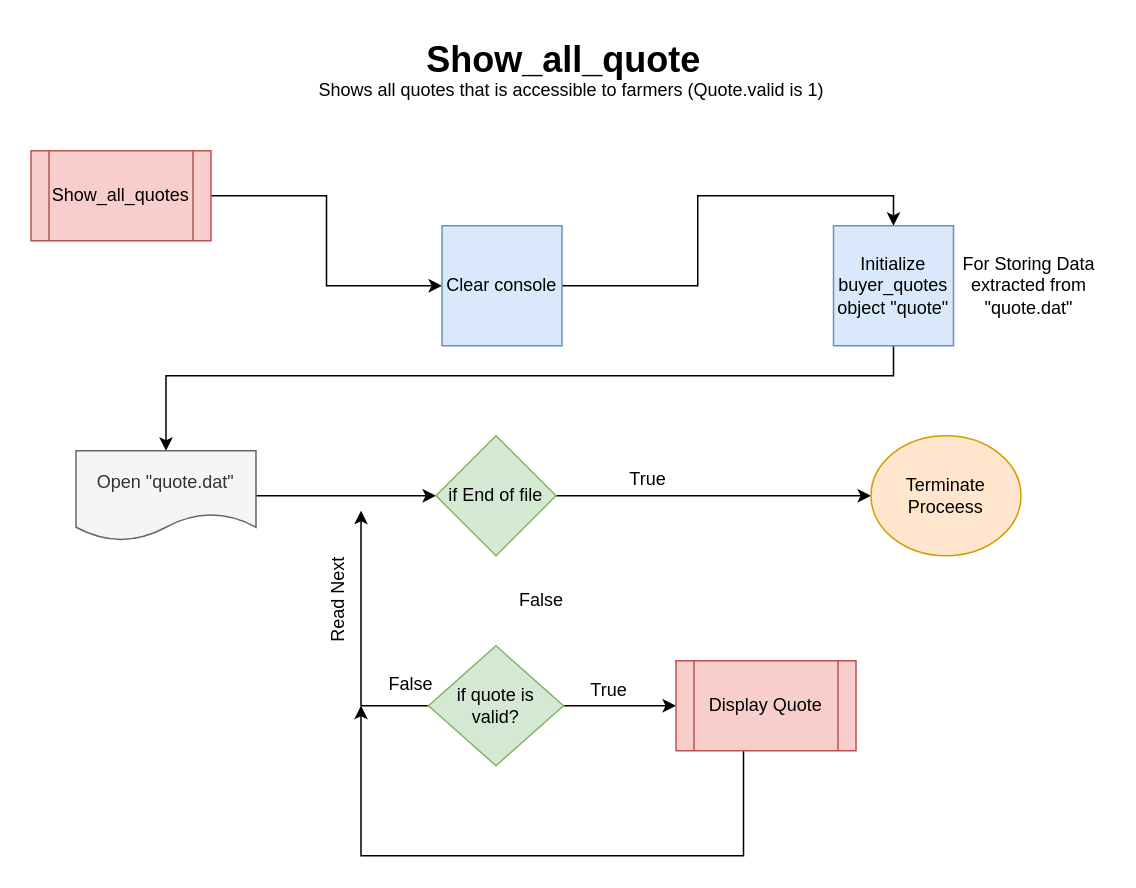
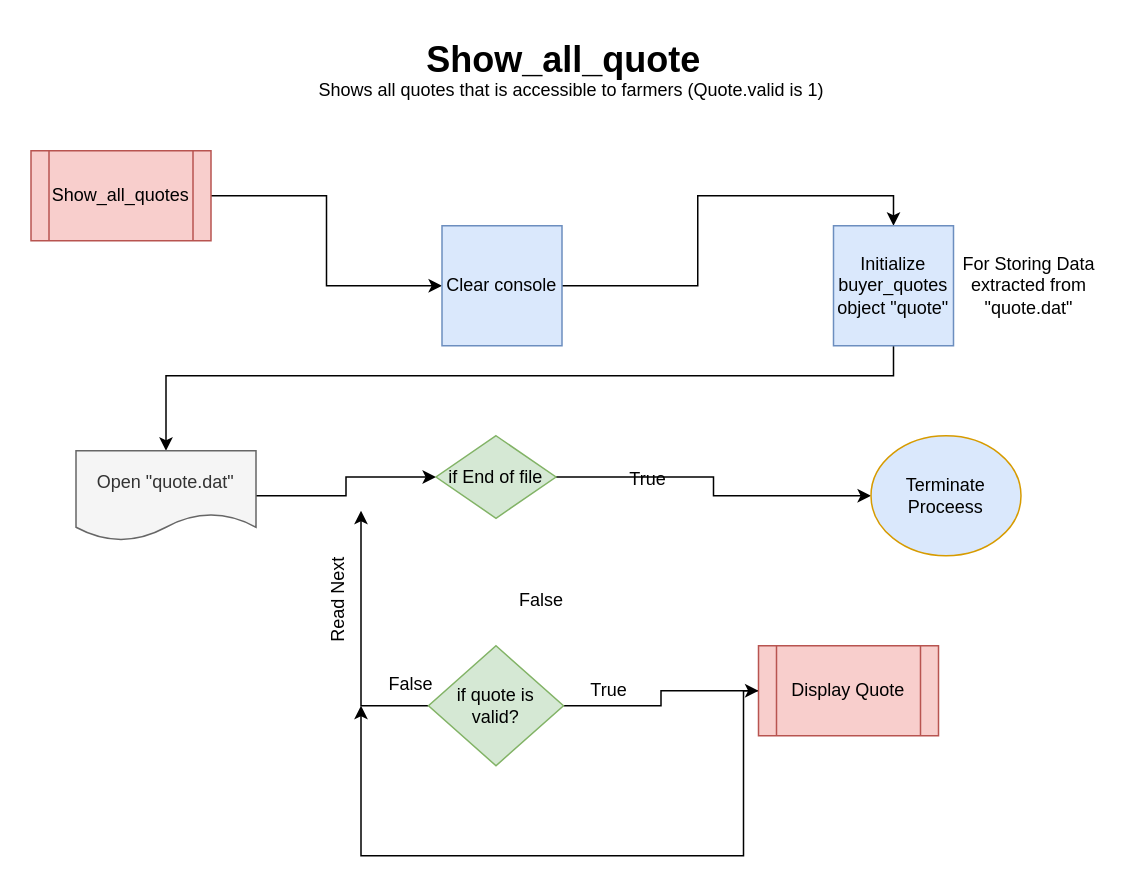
  <mxCell id="0" />
  <mxCell id="1" parent="0" />
  <mxCell id="2" style="edgeStyle=orthogonalEdgeStyle;rounded=0;orthogonalLoop=1;jettySize=auto;html=1;entryX=0;entryY=0.5;entryDx=0;entryDy=0;" parent="1" source="3" target="5" edge="1"><mxGeometry relative="1" as="geometry" /></mxCell>
  <mxCell id="3" value="Show_all_quotes" style="shape=process;whiteSpace=wrap;html=1;backgroundOutline=1;fillColor=#f8cecc;strokeColor=#b85450;" parent="1" vertex="1"><mxGeometry x="20" y="100" width="120" height="60" as="geometry" /></mxCell>
  <mxCell id="4" style="edgeStyle=orthogonalEdgeStyle;rounded=0;orthogonalLoop=1;jettySize=auto;html=1;entryX=0.5;entryY=0;entryDx=0;entryDy=0;" parent="1" source="5" target="7" edge="1"><mxGeometry relative="1" as="geometry" /></mxCell>
  <mxCell id="5" value="Clear console" style="whiteSpace=wrap;html=1;aspect=fixed;fillColor=#dae8fc;strokeColor=#6c8ebf;" parent="1" vertex="1"><mxGeometry x="294" y="150" width="80" height="80" as="geometry" /></mxCell>
  <mxCell id="6" style="edgeStyle=orthogonalEdgeStyle;rounded=0;orthogonalLoop=1;jettySize=auto;html=1;entryX=0.5;entryY=0;entryDx=0;entryDy=0;" parent="1" source="7" target="9" edge="1"><mxGeometry relative="1" as="geometry"><Array as="points"><mxPoint x="595" y="250" /><mxPoint x="110" y="250" /></Array></mxGeometry></mxCell>
  <mxCell id="7" value="Initialize buyer_quotes object &quot;quote&quot;" style="whiteSpace=wrap;html=1;aspect=fixed;fillColor=#dae8fc;strokeColor=#6c8ebf;" parent="1" vertex="1"><mxGeometry x="555" y="150" width="80" height="80" as="geometry" /></mxCell>
  <mxCell id="8" value="" style="edgeStyle=orthogonalEdgeStyle;rounded=0;orthogonalLoop=1;jettySize=auto;html=1;" parent="1" source="9" target="11" edge="1"><mxGeometry relative="1" as="geometry" /></mxCell>
  <mxCell id="9" value="Open &quot;quote.dat&quot;" style="shape=document;whiteSpace=wrap;html=1;boundedLbl=1;fillColor=#f5f5f5;strokeColor=#666666;fontColor=#333333;" parent="1" vertex="1"><mxGeometry x="50" y="300" width="120" height="60" as="geometry" /></mxCell>
  <mxCell id="10" style="edgeStyle=orthogonalEdgeStyle;rounded=0;orthogonalLoop=1;jettySize=auto;html=1;" parent="1" source="11" target="17" edge="1"><mxGeometry relative="1" as="geometry"><mxPoint x="570" y="590" as="targetPoint" /></mxGeometry></mxCell>
- <mxCell id="11" value="if End of file" style="rhombus;whiteSpace=wrap;html=1;fillColor=#d5e8d4;strokeColor=#82b366;" parent="1" vertex="1"><mxGeometry x="290" y="290" width="80" height="80" as="geometry" /></mxCell>
+ <mxCell id="11" value="if End of file" style="rhombus;whiteSpace=wrap;html=1;fillColor=#d5e8d4;strokeColor=#82b366;" parent="1" vertex="1"><mxGeometry x="290" y="290" width="80" height="55" as="geometry" /></mxCell>
  <mxCell id="12" style="edgeStyle=orthogonalEdgeStyle;rounded=0;orthogonalLoop=1;jettySize=auto;html=1;" parent="1" source="14" edge="1"><mxGeometry relative="1" as="geometry"><mxPoint x="240" y="340" as="targetPoint" /><Array as="points"><mxPoint x="330" y="470" /><mxPoint x="240" y="470" /><mxPoint x="240" y="400" /></Array></mxGeometry></mxCell>
  <mxCell id="13" style="edgeStyle=orthogonalEdgeStyle;rounded=0;orthogonalLoop=1;jettySize=auto;html=1;entryX=0;entryY=0.5;entryDx=0;entryDy=0;" parent="1" source="14" target="16" edge="1"><mxGeometry relative="1" as="geometry" /></mxCell>
  <mxCell id="14" value="if quote is valid?" style="rhombus;whiteSpace=wrap;html=1;strokeWidth=1;spacingLeft=15;spacingRight=15;fillColor=#d5e8d4;strokeColor=#82b366;" parent="1" vertex="1"><mxGeometry x="285" y="430" width="90" height="80" as="geometry" /></mxCell>
  <mxCell id="15" style="edgeStyle=orthogonalEdgeStyle;rounded=0;orthogonalLoop=1;jettySize=auto;html=1;" parent="1" source="16" edge="1"><mxGeometry relative="1" as="geometry"><mxPoint x="240" y="470" as="targetPoint" /><Array as="points"><mxPoint x="495" y="570" /><mxPoint x="240" y="570" /></Array></mxGeometry></mxCell>
- <mxCell id="16" value="Display Quote" style="shape=process;whiteSpace=wrap;html=1;backgroundOutline=1;strokeWidth=1;fillColor=#f8cecc;strokeColor=#b85450;" parent="1" vertex="1"><mxGeometry x="450" y="440" width="120" height="60" as="geometry" /></mxCell>
- <mxCell id="17" value="Terminate Proceess" style="ellipse;whiteSpace=wrap;html=1;fillColor=#ffe6cc;strokeColor=#d79b00;" parent="1" vertex="1"><mxGeometry x="580" y="290" width="100" height="80" as="geometry" /></mxCell>
+ <mxCell id="16" value="Display Quote" style="shape=process;whiteSpace=wrap;html=1;backgroundOutline=1;strokeWidth=1;fillColor=#f8cecc;strokeColor=#b85450;" parent="1" vertex="1"><mxGeometry x="505" y="430" width="120" height="60" as="geometry" /></mxCell>
+ <mxCell id="17" value="Terminate Proceess" style="ellipse;whiteSpace=wrap;html=1;fillColor=#dae8fc;strokeColor=#d79b00;" parent="1" vertex="1"><mxGeometry x="580" y="290" width="100" height="80" as="geometry" /></mxCell>
  <mxCell id="18" value="&lt;h1&gt;Show_all_quotes&lt;/h1&gt;&lt;p&gt;&lt;br&gt;&lt;/p&gt;" style="text;html=1;strokeColor=none;fillColor=none;spacing=5;spacingTop=-20;whiteSpace=wrap;overflow=hidden;rounded=0;" vertex="1" parent="1"><mxGeometry x="279" y="20" width="190" height="40" as="geometry" /></mxCell>
  <mxCell id="19" value="Shows all quotes that is accessible to farmers (Quote.valid is 1)" style="text;html=1;align=center;verticalAlign=middle;resizable=0;points=[];autosize=1;" vertex="1" parent="1"><mxGeometry x="205" y="50" width="350" height="20" as="geometry" /></mxCell>
  <mxCell id="20" value="For Storing Data &lt;br&gt;extracted from &lt;br&gt;&quot;quote.dat&quot;" style="text;html=1;align=center;verticalAlign=middle;resizable=0;points=[];autosize=1;" vertex="1" parent="1"><mxGeometry x="635" y="165" width="100" height="50" as="geometry" /></mxCell>
  <mxCell id="21" value="True" style="text;html=1;align=center;verticalAlign=middle;resizable=0;points=[];autosize=1;" vertex="1" parent="1"><mxGeometry x="411" y="309" width="40" height="20" as="geometry" /></mxCell>
  <mxCell id="22" value="False" style="text;html=1;align=center;verticalAlign=middle;resizable=0;points=[];autosize=1;" vertex="1" parent="1"><mxGeometry x="335" y="390" width="50" height="20" as="geometry" /></mxCell>
  <mxCell id="23" value="True" style="text;html=1;align=center;verticalAlign=middle;resizable=0;points=[];autosize=1;" vertex="1" parent="1"><mxGeometry x="385" y="450" width="40" height="20" as="geometry" /></mxCell>
  <mxCell id="24" value="False" style="text;html=1;align=center;verticalAlign=middle;resizable=0;points=[];autosize=1;" vertex="1" parent="1"><mxGeometry x="248" y="446" width="50" height="20" as="geometry" /></mxCell>
  <mxCell id="25" value="Read Next" style="text;html=1;align=center;verticalAlign=middle;resizable=0;points=[];autosize=1;rotation=270;" vertex="1" parent="1"><mxGeometry x="190" y="390" width="70" height="20" as="geometry" /></mxCell>
